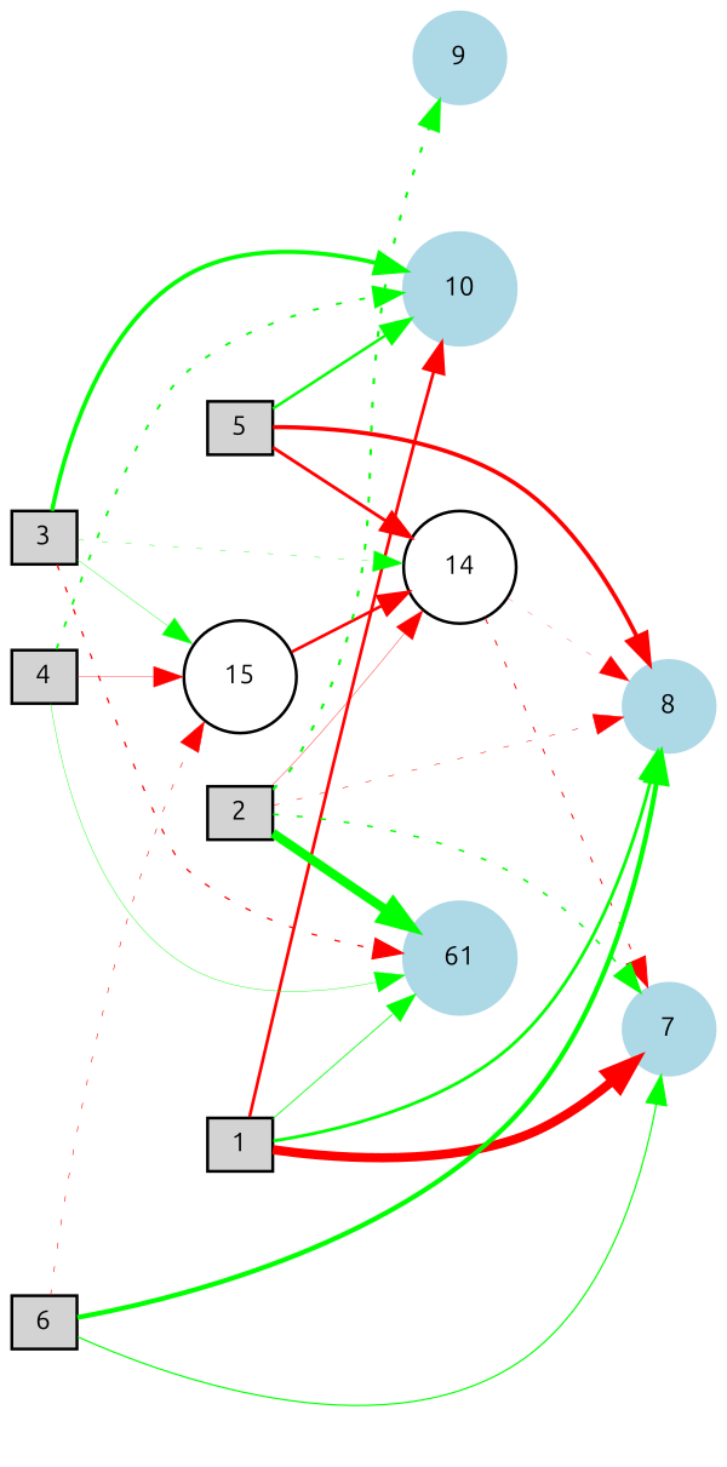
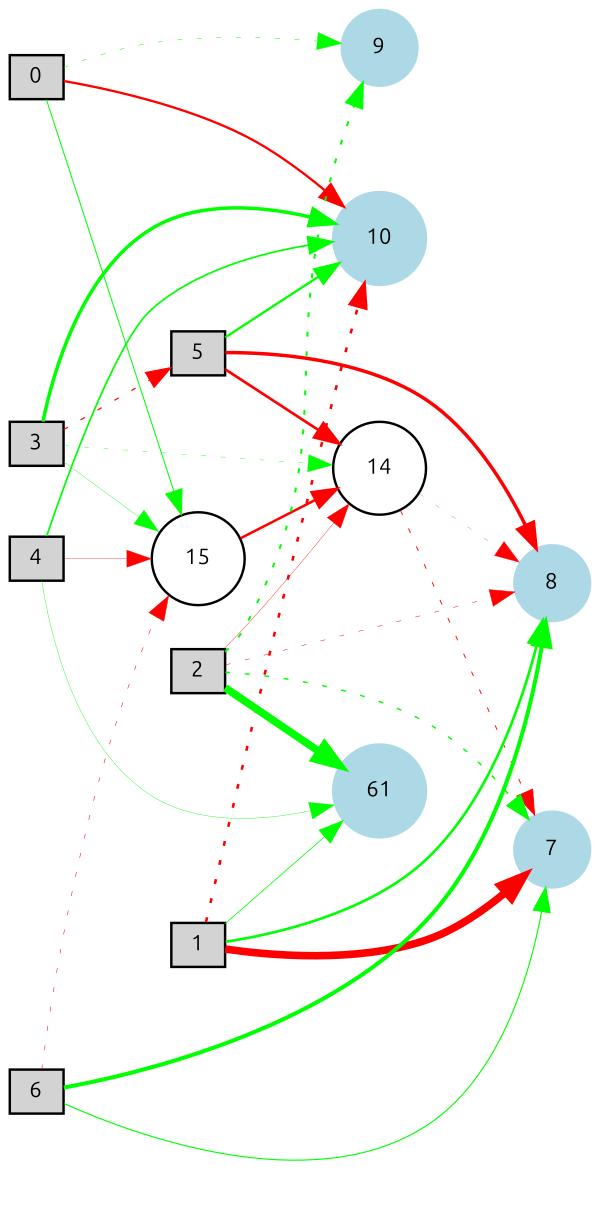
  digraph {
    fontname=Ubuntu
    rankdir=LR
    node [fontname=Ubuntu fontsize=9 shape=box style=filled]
    edge [color=green fontname=Ubuntu style=solid]
+   0 [height=0.2 width=0.2]
    9 [color=lightblue height=0.2 shape=circle width=0.2]
    10 [color=lightblue height=0.2 shape=circle width=0.2]
    15 [height=0.2 shape=circle width=0.2 style=""]
    14 [height=0.2 shape=circle width=0.2 style=""]
    1 [height=0.2 width=0.2]
    7 [color=lightblue height=0.2 shape=circle width=0.2]
    8 [color=lightblue height=0.2 shape=circle width=0.2]
    n9 [color=lightblue height=0.2 label=61 shape=circle width=0.2]
    2 [height=0.2 width=0.2]
    3 [height=0.2 width=0.2]
    4 [height=0.2 width=0.2]
    5 [height=0.2 width=0.2]
    6 [height=0.2 width=0.2]
+   0 -> 9 [penwidth=0.19685023720923717 style=dotted]
+   0 -> 10 [color=red penwidth=0.945748106152486]
+   0 -> 15 [penwidth=0.42100577669767614]
    15 -> 14 [color=red penwidth=1.0270027376517379]
    14 -> 7 [color=red penwidth=0.37672977831166343 style=dotted]
    14 -> 8 [color=red penwidth=0.10414234558772678 style=dotted]
-   1 -> 10 [color=red penwidth=1.0457316259214025]
+   1 -> 10 [color=red penwidth=1.0457316259214025 style=dotted]
    1 -> 7 [color=red penwidth=3.111124228737905]
    1 -> 8 [penwidth=1.069976390204243]
    1 -> n9 [penwidth=0.3211525251333652]
    2 -> 9 [penwidth=0.8350695565929226 style=dotted]
    2 -> 14 [color=red penwidth=0.14824024136047503]
    2 -> 7 [penwidth=0.5947840144477861 style=dotted]
    2 -> 8 [color=red penwidth=0.19502902142528328 style=dotted]
    2 -> n9 [penwidth=3.12791107626127]
    3 -> 10 [penwidth=1.4283917217458548]
    3 -> 15 [penwidth=0.14946131012138883]
    3 -> 14 [penwidth=0.15396045742253178 style=dotted]
-   3 -> n9 [color=red penwidth=0.49332945911750326 style=dotted]
-   4 -> 10 [penwidth=0.6996550617935939 style=dotted]
+   3 -> 5 [color=red penwidth=0.49332945911750326 style=dotted]
+   4 -> 10 [penwidth=0.6996550617935939]
    4 -> 15 [color=red penwidth=0.12734137544208393]
    4 -> n9 [penwidth=0.16030935105705227]
    5 -> 10 [penwidth=0.9455655506953393]
    5 -> 14 [color=red penwidth=1.0951506266186042]
    5 -> 8 [color=red penwidth=1.4208540541072898]
    6 -> 15 [color=red penwidth=0.21883334970557428 style=dotted]
    6 -> 7 [penwidth=0.4613942956126278]
    6 -> 8 [penwidth=1.6429316424550784]
  }
